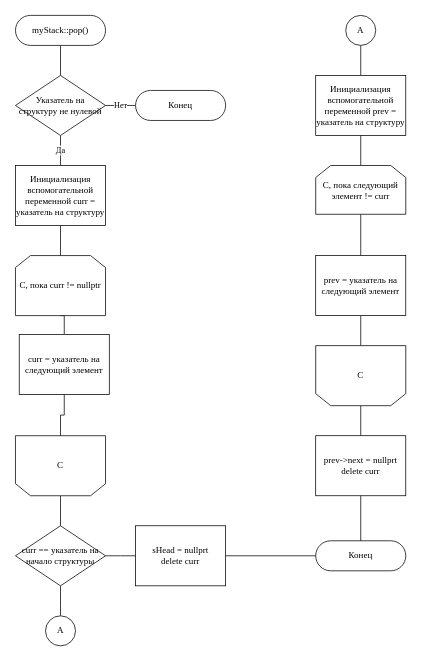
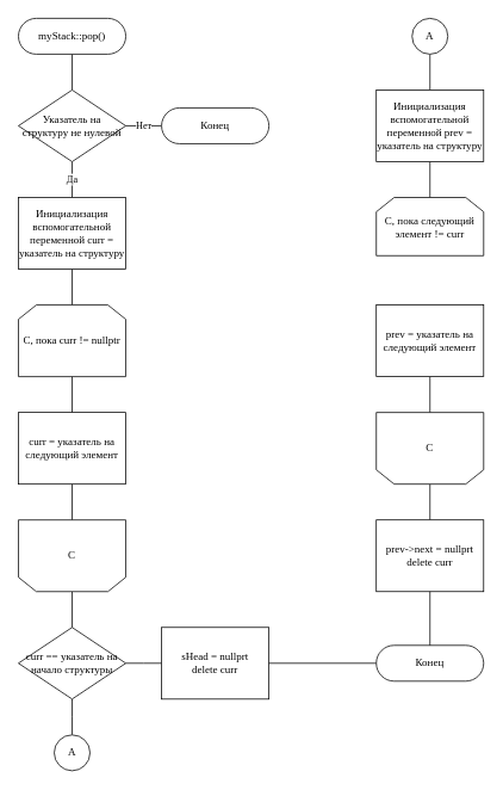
  <mxCell id="0" />
  <mxCell id="1" parent="0" />
  <mxCell id="2" style="edgeStyle=orthogonalEdgeStyle;rounded=0;orthogonalLoop=1;jettySize=auto;html=1;exitX=0.5;exitY=0.5;exitDx=0;exitDy=20;exitPerimeter=0;entryX=0.5;entryY=0;entryDx=0;entryDy=0;endArrow=none;endFill=0;fontFamily=Times New Roman;" edge="1" parent="1" source="3" target="6"><mxGeometry relative="1" as="geometry" /></mxCell>
  <mxCell id="3" value="myStack::pop()" style="html=1;dashed=0;whiteSpace=wrap;shape=mxgraph.dfd.start;fontFamily=Times New Roman;" vertex="1" parent="1"><mxGeometry x="20" y="20" width="120" height="40" as="geometry" /></mxCell>
  <mxCell id="4" value="Нет" style="edgeStyle=orthogonalEdgeStyle;rounded=0;orthogonalLoop=1;jettySize=auto;html=1;exitX=1;exitY=0.5;exitDx=0;exitDy=0;endArrow=none;endFill=0;fontFamily=Times New Roman;" edge="1" parent="1" source="6"><mxGeometry relative="1" as="geometry"><mxPoint x="180" y="140" as="targetPoint" /></mxGeometry></mxCell>
  <mxCell id="5" value="Да" style="edgeStyle=orthogonalEdgeStyle;rounded=0;orthogonalLoop=1;jettySize=auto;html=1;exitX=0.5;exitY=1;exitDx=0;exitDy=0;endArrow=none;endFill=0;fontFamily=Times New Roman;" edge="1" parent="1" source="6"><mxGeometry relative="1" as="geometry"><mxPoint x="80" y="220" as="targetPoint" /></mxGeometry></mxCell>
  <mxCell id="6" value="Указатель на структуру не нулевой" style="rhombus;whiteSpace=wrap;html=1;fontFamily=Times New Roman;" vertex="1" parent="1"><mxGeometry x="20" y="100" width="120" height="80" as="geometry" /></mxCell>
  <mxCell id="7" value="Конец" style="html=1;dashed=0;whiteSpace=wrap;shape=mxgraph.dfd.start;fontFamily=Times New Roman;" vertex="1" parent="1"><mxGeometry x="180" y="120" width="120" height="40" as="geometry" /></mxCell>
  <mxCell id="8" style="edgeStyle=orthogonalEdgeStyle;rounded=0;orthogonalLoop=1;jettySize=auto;html=1;exitX=0.5;exitY=1;exitDx=0;exitDy=0;entryX=0.5;entryY=0;entryDx=0;entryDy=0;endArrow=none;endFill=0;fontFamily=Times New Roman;" edge="1" parent="1" source="9" target="11"><mxGeometry relative="1" as="geometry" /></mxCell>
  <mxCell id="9" value="Инициализация вспомогательной переменной curr = указатель на структуру" style="rounded=0;whiteSpace=wrap;html=1;fontFamily=Times New Roman;" vertex="1" parent="1"><mxGeometry x="20" y="220" width="120" height="80" as="geometry" /></mxCell>
  <mxCell id="10" style="edgeStyle=orthogonalEdgeStyle;rounded=0;orthogonalLoop=1;jettySize=auto;html=1;exitX=0.5;exitY=1;exitDx=0;exitDy=0;entryX=0.5;entryY=0;entryDx=0;entryDy=0;endArrow=none;endFill=0;fontFamily=Times New Roman;" edge="1" parent="1" source="11" target="13"><mxGeometry relative="1" as="geometry" /></mxCell>
  <mxCell id="11" value="C, пока curr != nullptr" style="shape=loopLimit;whiteSpace=wrap;html=1;fontFamily=Times New Roman;" vertex="1" parent="1"><mxGeometry x="20" y="340" width="120" height="80" as="geometry" /></mxCell>
  <mxCell id="12" style="edgeStyle=orthogonalEdgeStyle;rounded=0;orthogonalLoop=1;jettySize=auto;html=1;exitX=0.5;exitY=1;exitDx=0;exitDy=0;entryX=0.5;entryY=1;entryDx=0;entryDy=0;endArrow=none;endFill=0;fontFamily=Times New Roman;" edge="1" parent="1" source="13" target="15"><mxGeometry relative="1" as="geometry" /></mxCell>
- <mxCell id="13" value="curr = указатель на следующий элемент" style="rounded=0;whiteSpace=wrap;html=1;fontFamily=Times New Roman;" vertex="1" parent="1"><mxGeometry x="25" y="445" width="120" height="80" as="geometry" /></mxCell>
+ <mxCell id="13" value="curr = указатель на следующий элемент" style="rounded=0;whiteSpace=wrap;html=1;fontFamily=Times New Roman;" vertex="1" parent="1"><mxGeometry x="20" y="460" width="120" height="80" as="geometry" /></mxCell>
  <mxCell id="14" style="edgeStyle=orthogonalEdgeStyle;rounded=0;orthogonalLoop=1;jettySize=auto;html=1;exitX=0.5;exitY=0;exitDx=0;exitDy=0;entryX=0.5;entryY=0;entryDx=0;entryDy=0;endArrow=none;endFill=0;fontFamily=Times New Roman;" edge="1" parent="1" source="15" target="18"><mxGeometry relative="1" as="geometry" /></mxCell>
  <mxCell id="15" value="C" style="shape=loopLimit;whiteSpace=wrap;html=1;direction=west;fontFamily=Times New Roman;" vertex="1" parent="1"><mxGeometry x="20" y="580" width="120" height="80" as="geometry" /></mxCell>
  <mxCell id="16" style="edgeStyle=orthogonalEdgeStyle;rounded=0;orthogonalLoop=1;jettySize=auto;html=1;exitX=0.5;exitY=1;exitDx=0;exitDy=0;endArrow=none;endFill=0;fontFamily=Times New Roman;" edge="1" parent="1" source="18"><mxGeometry relative="1" as="geometry"><mxPoint x="80" y="820" as="targetPoint" /></mxGeometry></mxCell>
  <mxCell id="17" style="edgeStyle=orthogonalEdgeStyle;rounded=0;orthogonalLoop=1;jettySize=auto;html=1;exitX=1;exitY=0.5;exitDx=0;exitDy=0;endArrow=none;endFill=0;fontFamily=Times New Roman;" edge="1" parent="1" source="18"><mxGeometry relative="1" as="geometry"><mxPoint x="180" y="740" as="targetPoint" /></mxGeometry></mxCell>
  <mxCell id="18" value="сurr == указатель на начало структуры" style="rhombus;whiteSpace=wrap;html=1;fontFamily=Times New Roman;" vertex="1" parent="1"><mxGeometry x="20" y="700" width="120" height="80" as="geometry" /></mxCell>
  <mxCell id="19" value="sHead = nullprt&lt;div&gt;delete curr&lt;/div&gt;" style="rounded=0;whiteSpace=wrap;html=1;fontFamily=Times New Roman;" vertex="1" parent="1"><mxGeometry x="180" y="700" width="120" height="80" as="geometry" /></mxCell>
  <mxCell id="20" value="A" style="ellipse;whiteSpace=wrap;html=1;aspect=fixed;fontFamily=Times New Roman;" vertex="1" parent="1"><mxGeometry x="60" y="820" width="40" height="40" as="geometry" /></mxCell>
  <mxCell id="21" style="edgeStyle=orthogonalEdgeStyle;rounded=0;orthogonalLoop=1;jettySize=auto;html=1;exitX=0.5;exitY=1;exitDx=0;exitDy=0;entryX=0.5;entryY=0;entryDx=0;entryDy=0;endArrow=none;endFill=0;fontFamily=Times New Roman;" edge="1" parent="1" source="22" target="24"><mxGeometry relative="1" as="geometry" /></mxCell>
  <mxCell id="22" value="A" style="ellipse;whiteSpace=wrap;html=1;aspect=fixed;fontFamily=Times New Roman;" vertex="1" parent="1"><mxGeometry x="460" y="20" width="40" height="40" as="geometry" /></mxCell>
  <mxCell id="23" style="edgeStyle=orthogonalEdgeStyle;rounded=0;orthogonalLoop=1;jettySize=auto;html=1;exitX=0.5;exitY=1;exitDx=0;exitDy=0;entryX=0.5;entryY=0;entryDx=0;entryDy=0;endArrow=none;endFill=0;fontFamily=Times New Roman;" edge="1" parent="1" source="24" target="26"><mxGeometry relative="1" as="geometry" /></mxCell>
  <mxCell id="24" value="Инициализация вспомогательной переменной prev = указатель на структуру" style="rounded=0;whiteSpace=wrap;html=1;fontFamily=Times New Roman;" vertex="1" parent="1"><mxGeometry x="420" y="100" width="120" height="80" as="geometry" /></mxCell>
- <mxCell id="25" style="edgeStyle=orthogonalEdgeStyle;rounded=0;orthogonalLoop=1;jettySize=auto;html=1;exitX=0.5;exitY=1;exitDx=0;exitDy=0;entryX=0.5;entryY=0;entryDx=0;entryDy=0;endArrow=none;endFill=0;fontFamily=Times New Roman;" edge="1" parent="1" source="26" target="28"><mxGeometry relative="1" as="geometry" /></mxCell>
  <mxCell id="26" value="C, пока следующий элемент != curr" style="shape=loopLimit;whiteSpace=wrap;html=1;fontFamily=Times New Roman;" vertex="1" parent="1"><mxGeometry x="420" y="220" width="120" height="65" as="geometry" /></mxCell>
  <mxCell id="27" style="edgeStyle=orthogonalEdgeStyle;rounded=0;orthogonalLoop=1;jettySize=auto;html=1;exitX=0.5;exitY=1;exitDx=0;exitDy=0;entryX=0.5;entryY=1;entryDx=0;entryDy=0;endArrow=none;endFill=0;fontFamily=Times New Roman;" edge="1" parent="1" source="28" target="30"><mxGeometry relative="1" as="geometry" /></mxCell>
  <mxCell id="28" value="prev = указатель на следующий элемент" style="rounded=0;whiteSpace=wrap;html=1;fontFamily=Times New Roman;" vertex="1" parent="1"><mxGeometry x="420" y="340" width="120" height="80" as="geometry" /></mxCell>
  <mxCell id="29" style="edgeStyle=orthogonalEdgeStyle;rounded=0;orthogonalLoop=1;jettySize=auto;html=1;exitX=0.5;exitY=0;exitDx=0;exitDy=0;entryX=0.5;entryY=0;entryDx=0;entryDy=0;endArrow=none;endFill=0;fontFamily=Times New Roman;" edge="1" parent="1" source="30" target="31"><mxGeometry relative="1" as="geometry" /></mxCell>
  <mxCell id="30" value="C" style="shape=loopLimit;whiteSpace=wrap;html=1;direction=west;fontFamily=Times New Roman;" vertex="1" parent="1"><mxGeometry x="420" y="460" width="120" height="80" as="geometry" /></mxCell>
  <mxCell id="31" value="prev-&amp;gt;next = nullprt&lt;div&gt;delete curr&lt;/div&gt;" style="rounded=0;whiteSpace=wrap;html=1;fontFamily=Times New Roman;" vertex="1" parent="1"><mxGeometry x="420" y="580" width="120" height="80" as="geometry" /></mxCell>
  <mxCell id="32" value="Конец" style="html=1;dashed=0;whiteSpace=wrap;shape=mxgraph.dfd.start;fontFamily=Times New Roman;" vertex="1" parent="1"><mxGeometry x="420" y="720" width="120" height="40" as="geometry" /></mxCell>
  <mxCell id="33" style="edgeStyle=orthogonalEdgeStyle;rounded=0;orthogonalLoop=1;jettySize=auto;html=1;exitX=1;exitY=0.5;exitDx=0;exitDy=0;entryX=0;entryY=0.5;entryDx=0;entryDy=0;entryPerimeter=0;endArrow=none;endFill=0;fontFamily=Times New Roman;" edge="1" parent="1" source="19" target="32"><mxGeometry relative="1" as="geometry" /></mxCell>
  <mxCell id="34" style="edgeStyle=orthogonalEdgeStyle;rounded=0;orthogonalLoop=1;jettySize=auto;html=1;exitX=0.5;exitY=1;exitDx=0;exitDy=0;entryX=0.5;entryY=0.5;entryDx=0;entryDy=-20;entryPerimeter=0;endArrow=none;endFill=0;fontFamily=Times New Roman;" edge="1" parent="1" source="31" target="32"><mxGeometry relative="1" as="geometry" /></mxCell>
